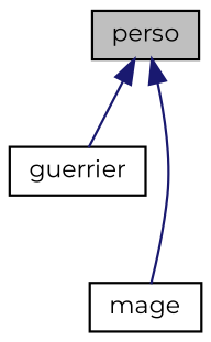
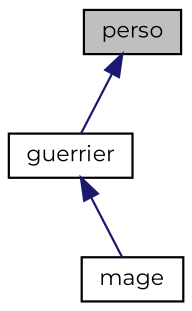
  digraph {
    fontname=Montserrat
    node [color=black fillcolor=white fontname=Montserrat fontsize=10 shape=record style=filled]
    edge [color=midnightblue dir=back fontname=Montserrat fontsize=10 labelfontname=Helvetica labelfontsize=10 style=solid]
    n1 [fillcolor=grey75 fontcolor=black height=0.2 label=perso width=0.4]
    n2 [height=0.2 label=guerrier width=0.4]
    n3 [height=0.2 label=mage width=0.4]
    n1 -> n2
-   n1 -> n3
+   n2 -> n3
  }
